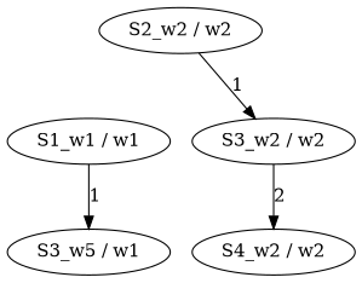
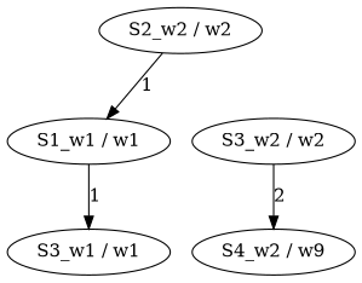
  digraph {
    n1 [label="S1_w1 / w1"]
-   n2 [label="S3_w5 / w1"]
+   n2 [label="S3_w1 / w1"]
    n3 [label="S2_w2 / w2"]
    n4 [label="S3_w2 / w2"]
-   n5 [label="S4_w2 / w2"]
+   n5 [label="S4_w2 / w9"]
    n1 -> n2 [label=1]
-   n3 -> n4 [label=1]
+   n3 -> n1 [label=1]
    n4 -> n5 [label=2]
  }
